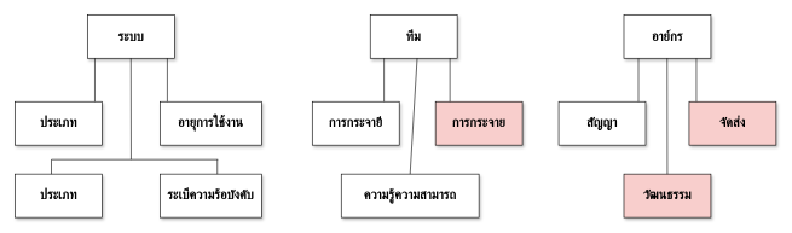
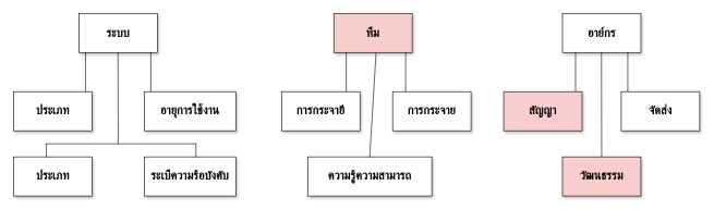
  <mxCell id="0" />
  <mxCell id="1" parent="0" />
  <mxCell id="2" value="&lt;font style=&quot;font-size: 18px;&quot;&gt;&lt;span&gt;ระบบ&lt;/span&gt;&lt;/font&gt;" style="rounded=0;whiteSpace=wrap;html=1;shadow=1;fontStyle=1" vertex="1" parent="1"><mxGeometry x="120" y="20" width="120" height="60" as="geometry" /></mxCell>
- <mxCell id="3" value="&lt;font style=&quot;font-size: 18px;&quot;&gt;&lt;b&gt;ทีม&lt;/b&gt;&lt;/font&gt;" style="rounded=0;whiteSpace=wrap;html=1;shadow=1;" vertex="1" parent="1"><mxGeometry x="510" y="20" width="120" height="60" as="geometry" /></mxCell>
+ <mxCell id="3" value="&lt;font style=&quot;font-size: 18px;&quot;&gt;&lt;b&gt;ทีม&lt;/b&gt;&lt;/font&gt;" style="rounded=0;whiteSpace=wrap;html=1;shadow=1;fillColor=#f8cecc;" vertex="1" parent="1"><mxGeometry x="510" y="20" width="120" height="60" as="geometry" /></mxCell>
  <mxCell id="4" value="&lt;font style=&quot;font-size: 18px;&quot;&gt;&lt;b&gt;อาย์กร&lt;/b&gt;&lt;/font&gt;" style="rounded=0;whiteSpace=wrap;html=1;shadow=1;" vertex="1" parent="1"><mxGeometry x="860" y="20" width="120" height="60" as="geometry" /></mxCell>
  <mxCell id="5" value="&lt;font style=&quot;font-size: 18px;&quot;&gt;&lt;span&gt;ประเภท&lt;/span&gt;&lt;/font&gt;" style="rounded=0;whiteSpace=wrap;html=1;shadow=1;fontStyle=1" vertex="1" parent="1"><mxGeometry x="20" y="140" width="120" height="60" as="geometry" /></mxCell>
  <mxCell id="6" value="&lt;span style=&quot;font-size: 18px;&quot;&gt;อายุการใช้งาน&lt;/span&gt;" style="rounded=0;whiteSpace=wrap;html=1;shadow=1;fontStyle=1" vertex="1" parent="1"><mxGeometry x="220" y="140" width="140" height="60" as="geometry" /></mxCell>
  <mxCell id="7" value="&lt;font style=&quot;font-size: 18px;&quot;&gt;&lt;span&gt;ประเภท&lt;/span&gt;&lt;/font&gt;" style="rounded=0;whiteSpace=wrap;html=1;shadow=1;fontStyle=1" vertex="1" parent="1"><mxGeometry x="20" y="240" width="120" height="60" as="geometry" /></mxCell>
  <mxCell id="8" value="&lt;span style=&quot;font-size: 18px;&quot;&gt;ระเบีความร้อบังคับ&lt;/span&gt;" style="rounded=0;whiteSpace=wrap;html=1;shadow=1;fontStyle=1" vertex="1" parent="1"><mxGeometry x="220" y="240" width="140" height="60" as="geometry" /></mxCell>
  <mxCell id="9" value="&lt;span style=&quot;font-size: 18px;&quot;&gt;การกระจายี&lt;/span&gt;" style="rounded=0;whiteSpace=wrap;html=1;shadow=1;fontStyle=1" vertex="1" parent="1"><mxGeometry x="430" y="140" width="120" height="60" as="geometry" /></mxCell>
  <mxCell id="10" value="&lt;span style=&quot;font-size: 18px;&quot;&gt;ความรู้ความสามารถ&lt;/span&gt;" style="rounded=0;whiteSpace=wrap;html=1;shadow=1;fontStyle=1" vertex="1" parent="1"><mxGeometry x="470" y="240" width="190" height="60" as="geometry" /></mxCell>
- <mxCell id="11" value="&lt;span style=&quot;font-size: 18px;&quot;&gt;การกระจาย&lt;/span&gt;" style="rounded=0;whiteSpace=wrap;html=1;shadow=1;fontStyle=1;fillColor=#f8cecc;" vertex="1" parent="1"><mxGeometry x="600" y="140" width="120" height="60" as="geometry" /></mxCell>
- <mxCell id="12" value="&lt;span style=&quot;font-size: 18px;&quot;&gt;สัญญา&lt;/span&gt;" style="rounded=0;whiteSpace=wrap;html=1;shadow=1;fontStyle=1" vertex="1" parent="1"><mxGeometry x="770" y="140" width="120" height="60" as="geometry" /></mxCell>
- <mxCell id="13" value="&lt;span style=&quot;font-size: 18px;&quot;&gt;จัดส่ง&lt;/span&gt;" style="rounded=0;whiteSpace=wrap;html=1;shadow=1;fontStyle=1;fillColor=#f8cecc;" vertex="1" parent="1"><mxGeometry x="950" y="140" width="120" height="60" as="geometry" /></mxCell>
+ <mxCell id="11" value="&lt;span style=&quot;font-size: 18px;&quot;&gt;การกระจาย&lt;/span&gt;" style="rounded=0;whiteSpace=wrap;html=1;shadow=1;fontStyle=1" vertex="1" parent="1"><mxGeometry x="600" y="140" width="120" height="60" as="geometry" /></mxCell>
+ <mxCell id="12" value="&lt;span style=&quot;font-size: 18px;&quot;&gt;สัญญา&lt;/span&gt;" style="rounded=0;whiteSpace=wrap;html=1;shadow=1;fontStyle=1;fillColor=#f8cecc;" vertex="1" parent="1"><mxGeometry x="770" y="140" width="120" height="60" as="geometry" /></mxCell>
+ <mxCell id="13" value="&lt;span style=&quot;font-size: 18px;&quot;&gt;จัดส่ง&lt;/span&gt;" style="rounded=0;whiteSpace=wrap;html=1;shadow=1;fontStyle=1" vertex="1" parent="1"><mxGeometry x="950" y="140" width="120" height="60" as="geometry" /></mxCell>
  <mxCell id="14" value="&lt;span style=&quot;font-size: 18px;&quot;&gt;วัฒนธรรม&lt;/span&gt;" style="rounded=0;whiteSpace=wrap;html=1;shadow=1;fontStyle=1;fillColor=#f8cecc;" vertex="1" parent="1"><mxGeometry x="860" y="240" width="120" height="60" as="geometry" /></mxCell>
  <mxCell id="15" value="" style="endArrow=none;html=1;rounded=0;" edge="1" parent="1"><mxGeometry width="50" height="50" relative="1" as="geometry"><mxPoint x="130" y="140" as="sourcePoint" /><mxPoint x="130" y="80" as="targetPoint" /></mxGeometry></mxCell>
  <mxCell id="16" value="" style="endArrow=none;html=1;rounded=0;" edge="1" parent="1"><mxGeometry width="50" height="50" relative="1" as="geometry"><mxPoint x="230" y="140" as="sourcePoint" /><mxPoint x="230" y="80" as="targetPoint" /></mxGeometry></mxCell>
  <mxCell id="17" value="" style="endArrow=none;html=1;rounded=0;" edge="1" parent="1"><mxGeometry width="50" height="50" relative="1" as="geometry"><mxPoint x="180" y="220" as="sourcePoint" /><mxPoint x="179.72" y="80" as="targetPoint" /></mxGeometry></mxCell>
  <mxCell id="18" value="" style="endArrow=none;html=1;rounded=0;" edge="1" parent="1"><mxGeometry width="50" height="50" relative="1" as="geometry"><mxPoint x="70" y="220" as="sourcePoint" /><mxPoint x="300" y="220" as="targetPoint" /></mxGeometry></mxCell>
  <mxCell id="19" value="" style="endArrow=none;html=1;rounded=0;exitX=0.417;exitY=0;exitDx=0;exitDy=0;exitPerimeter=0;" edge="1" parent="1" source="7"><mxGeometry width="50" height="50" relative="1" as="geometry"><mxPoint x="190" y="230" as="sourcePoint" /><mxPoint x="70" y="220" as="targetPoint" /></mxGeometry></mxCell>
  <mxCell id="20" value="" style="endArrow=none;html=1;rounded=0;" edge="1" parent="1"><mxGeometry width="50" height="50" relative="1" as="geometry"><mxPoint x="299" y="240" as="sourcePoint" /><mxPoint x="299" y="220" as="targetPoint" /></mxGeometry></mxCell>
  <mxCell id="21" value="" style="endArrow=none;html=1;rounded=0;exitX=0.5;exitY=0;exitDx=0;exitDy=0;" edge="1" parent="1" source="10"><mxGeometry width="50" height="50" relative="1" as="geometry"><mxPoint x="575" y="220" as="sourcePoint" /><mxPoint x="574.72" y="80" as="targetPoint" /></mxGeometry></mxCell>
  <mxCell id="22" value="" style="endArrow=none;html=1;rounded=0;" edge="1" parent="1"><mxGeometry width="50" height="50" relative="1" as="geometry"><mxPoint x="529" y="140" as="sourcePoint" /><mxPoint x="529" y="80" as="targetPoint" /></mxGeometry></mxCell>
  <mxCell id="23" value="" style="endArrow=none;html=1;rounded=0;" edge="1" parent="1"><mxGeometry width="50" height="50" relative="1" as="geometry"><mxPoint x="620" y="140" as="sourcePoint" /><mxPoint x="620" y="80" as="targetPoint" /></mxGeometry></mxCell>
  <mxCell id="24" value="" style="endArrow=none;html=1;rounded=0;" edge="1" parent="1"><mxGeometry width="50" height="50" relative="1" as="geometry"><mxPoint x="880" y="140" as="sourcePoint" /><mxPoint x="880" y="80" as="targetPoint" /></mxGeometry></mxCell>
  <mxCell id="25" value="" style="endArrow=none;html=1;rounded=0;" edge="1" parent="1"><mxGeometry width="50" height="50" relative="1" as="geometry"><mxPoint x="960" y="140" as="sourcePoint" /><mxPoint x="960" y="80" as="targetPoint" /></mxGeometry></mxCell>
  <mxCell id="26" value="" style="endArrow=none;html=1;rounded=0;exitX=0.5;exitY=0;exitDx=0;exitDy=0;" edge="1" parent="1"><mxGeometry width="50" height="50" relative="1" as="geometry"><mxPoint x="919.95" y="240" as="sourcePoint" /><mxPoint x="919.67" y="80" as="targetPoint" /></mxGeometry></mxCell>
